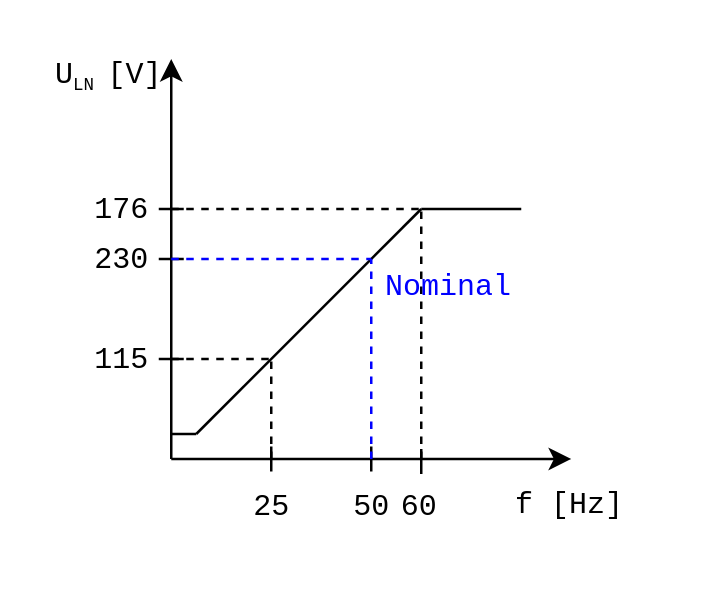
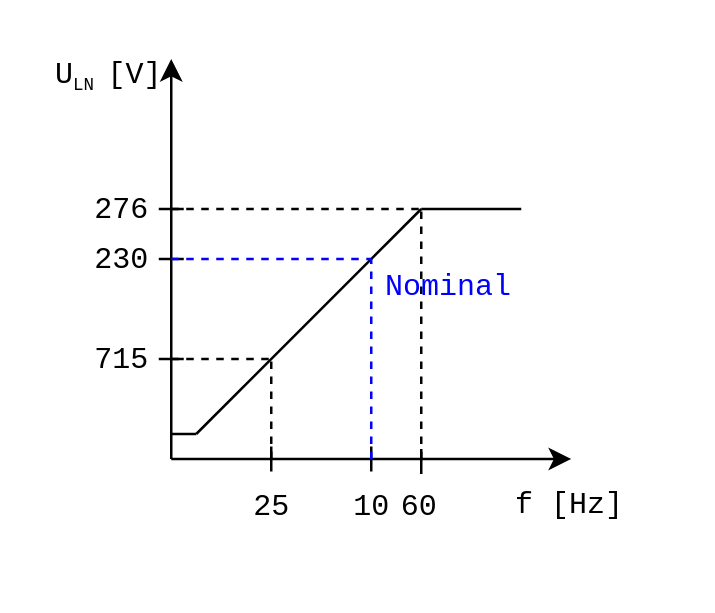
  <mxCell id="0" />
  <mxCell id="1" parent="0" />
  <mxCell id="2" value="" style="endArrow=classic;html=1;fontFamily=Courier New;fontSize=20;" parent="1" edge="1"><mxGeometry width="50" height="50" relative="1" as="geometry"><mxPoint x="68" y="183" as="sourcePoint" /><mxPoint x="228" y="183" as="targetPoint" /></mxGeometry></mxCell>
  <mxCell id="3" value="" style="endArrow=classic;html=1;fontFamily=Courier New;fontSize=20;" parent="1" edge="1"><mxGeometry width="50" height="50" relative="1" as="geometry"><mxPoint x="68" y="183" as="sourcePoint" /><mxPoint x="68" y="23" as="targetPoint" /></mxGeometry></mxCell>
  <mxCell id="4" value="" style="endArrow=none;html=1;fontFamily=Courier New;fontSize=20;" parent="1" edge="1"><mxGeometry width="50" height="50" relative="1" as="geometry"><mxPoint x="108" y="188" as="sourcePoint" /><mxPoint x="108" y="178" as="targetPoint" /></mxGeometry></mxCell>
  <mxCell id="5" value="" style="endArrow=none;html=1;fontFamily=Courier New;fontSize=20;" parent="1" edge="1"><mxGeometry width="50" height="50" relative="1" as="geometry"><mxPoint x="148" y="188" as="sourcePoint" /><mxPoint x="148" y="178" as="targetPoint" /></mxGeometry></mxCell>
  <mxCell id="6" value="" style="endArrow=none;html=1;fontFamily=Courier New;fontSize=20;" parent="1" edge="1"><mxGeometry width="50" height="50" relative="1" as="geometry"><mxPoint x="168" y="189" as="sourcePoint" /><mxPoint x="168" y="179" as="targetPoint" /></mxGeometry></mxCell>
  <mxCell id="7" value="25" style="text;html=1;resizable=0;points=[];autosize=1;align=center;verticalAlign=top;spacingTop=-4;fontSize=12;fontFamily=Courier New;" parent="1" vertex="1"><mxGeometry x="88" y="193" width="40" height="30" as="geometry" /></mxCell>
- <mxCell id="8" value="50" style="text;html=1;resizable=0;points=[];autosize=1;align=center;verticalAlign=top;spacingTop=-4;fontSize=12;fontFamily=Courier New;" parent="1" vertex="1"><mxGeometry x="133" y="193" width="30" height="20" as="geometry" /></mxCell>
+ <mxCell id="8" value="10" style="text;html=1;resizable=0;points=[];autosize=1;align=center;verticalAlign=top;spacingTop=-4;fontSize=12;fontFamily=Courier New;" parent="1" vertex="1"><mxGeometry x="133" y="193" width="30" height="20" as="geometry" /></mxCell>
  <mxCell id="9" value="60" style="text;html=1;resizable=0;points=[];autosize=1;align=center;verticalAlign=top;spacingTop=-4;fontSize=12;fontFamily=Courier New;" parent="1" vertex="1"><mxGeometry x="152" y="193" width="30" height="20" as="geometry" /></mxCell>
  <mxCell id="10" value="" style="endArrow=none;html=1;fontFamily=Courier New;fontSize=16;" parent="1" edge="1"><mxGeometry width="50" height="50" relative="1" as="geometry"><mxPoint x="63" y="103" as="sourcePoint" /><mxPoint x="73" y="103" as="targetPoint" /></mxGeometry></mxCell>
  <mxCell id="11" value="" style="endArrow=none;html=1;fontFamily=Courier New;fontSize=16;" parent="1" edge="1"><mxGeometry width="50" height="50" relative="1" as="geometry"><mxPoint x="63" y="143" as="sourcePoint" /><mxPoint x="73" y="143" as="targetPoint" /></mxGeometry></mxCell>
  <mxCell id="12" value="" style="endArrow=none;html=1;fontFamily=Courier New;fontSize=16;" parent="1" edge="1"><mxGeometry width="50" height="50" relative="1" as="geometry"><mxPoint x="63" y="83" as="sourcePoint" /><mxPoint x="73" y="83" as="targetPoint" /></mxGeometry></mxCell>
  <mxCell id="13" value="" style="endArrow=none;html=1;fontFamily=Courier New;fontSize=16;" parent="1" edge="1"><mxGeometry width="50" height="50" relative="1" as="geometry"><mxPoint x="78" y="173" as="sourcePoint" /><mxPoint x="168" y="83" as="targetPoint" /></mxGeometry></mxCell>
  <mxCell id="14" value="" style="endArrow=none;dashed=1;html=1;fontFamily=Courier New;fontSize=16;fillColor=#f8cecc;strokeColor=#0000FF;" parent="1" edge="1"><mxGeometry width="50" height="50" relative="1" as="geometry"><mxPoint x="148" y="183" as="sourcePoint" /><mxPoint x="148" y="103" as="targetPoint" /></mxGeometry></mxCell>
  <mxCell id="15" value="" style="endArrow=none;dashed=1;html=1;fontFamily=Courier New;fontSize=16;fillColor=#f8cecc;strokeColor=#0000FF;" parent="1" edge="1"><mxGeometry width="50" height="50" relative="1" as="geometry"><mxPoint x="68" y="103" as="sourcePoint" /><mxPoint x="148" y="103" as="targetPoint" /></mxGeometry></mxCell>
  <mxCell id="16" value="230" style="text;html=1;resizable=0;points=[];autosize=1;align=center;verticalAlign=bottom;spacingTop=-4;fontSize=12;fontFamily=Courier New;" parent="1" vertex="1"><mxGeometry x="28" y="93" width="40" height="20" as="geometry" /></mxCell>
- <mxCell id="17" value="115" style="text;html=1;resizable=0;points=[];autosize=1;align=center;verticalAlign=bottom;spacingTop=-4;fontSize=12;fontFamily=Courier New;" parent="1" vertex="1"><mxGeometry x="28" y="133" width="40" height="20" as="geometry" /></mxCell>
+ <mxCell id="17" value="715" style="text;html=1;resizable=0;points=[];autosize=1;align=center;verticalAlign=bottom;spacingTop=-4;fontSize=12;fontFamily=Courier New;" parent="1" vertex="1"><mxGeometry x="28" y="133" width="40" height="20" as="geometry" /></mxCell>
  <mxCell id="18" value="" style="endArrow=none;dashed=1;html=1;fontFamily=Courier New;fontSize=16;" parent="1" edge="1"><mxGeometry width="50" height="50" relative="1" as="geometry"><mxPoint x="68" y="143" as="sourcePoint" /><mxPoint x="108" y="143" as="targetPoint" /></mxGeometry></mxCell>
  <mxCell id="19" value="" style="endArrow=none;dashed=1;html=1;fontFamily=Courier New;fontSize=16;" parent="1" edge="1"><mxGeometry width="50" height="50" relative="1" as="geometry"><mxPoint x="168" y="183" as="sourcePoint" /><mxPoint x="168" y="83" as="targetPoint" /></mxGeometry></mxCell>
  <mxCell id="20" value="" style="endArrow=none;dashed=1;html=1;fontFamily=Courier New;fontSize=16;" parent="1" edge="1"><mxGeometry width="50" height="50" relative="1" as="geometry"><mxPoint x="68" y="83" as="sourcePoint" /><mxPoint x="168" y="83" as="targetPoint" /></mxGeometry></mxCell>
- <mxCell id="21" value="176" style="text;html=1;resizable=0;points=[];autosize=1;align=center;verticalAlign=bottom;spacingTop=-4;fontSize=12;fontFamily=Courier New;" parent="1" vertex="1"><mxGeometry x="28" y="73" width="40" height="20" as="geometry" /></mxCell>
+ <mxCell id="21" value="276" style="text;html=1;resizable=0;points=[];autosize=1;align=center;verticalAlign=bottom;spacingTop=-4;fontSize=12;fontFamily=Courier New;" parent="1" vertex="1"><mxGeometry x="28" y="73" width="40" height="20" as="geometry" /></mxCell>
  <mxCell id="22" value="" style="endArrow=none;dashed=1;html=1;fontFamily=Courier New;fontSize=16;" parent="1" edge="1"><mxGeometry width="50" height="50" relative="1" as="geometry"><mxPoint x="108" y="183" as="sourcePoint" /><mxPoint x="108" y="143" as="targetPoint" /></mxGeometry></mxCell>
  <mxCell id="23" value="f [Hz]" style="text;html=1;resizable=0;points=[];autosize=1;align=left;verticalAlign=top;spacingTop=-4;fontSize=12;fontFamily=Courier New;" parent="1" vertex="1"><mxGeometry x="204" y="192" width="60" height="20" as="geometry" /></mxCell>
  <mxCell id="24" value="U&lt;sub style=&quot;font-size: 9px&quot;&gt;&lt;font style=&quot;font-size: 7px&quot;&gt;LN&lt;/font&gt; &lt;/sub&gt;[V]&lt;sub&gt;&lt;br&gt;&lt;/sub&gt;" style="text;html=1;resizable=0;points=[];autosize=1;align=left;verticalAlign=top;spacingTop=-4;fontSize=12;fontFamily=Courier New;" parent="1" vertex="1"><mxGeometry x="20" y="20" width="60" height="20" as="geometry" /></mxCell>
  <mxCell id="25" value="" style="endArrow=oval;html=1;fontFamily=Courier New;fontSize=12;endFill=1;endSize=3;fillColor=#f8cecc;strokeColor=#0000FF;" parent="1" edge="1"><mxGeometry width="50" height="50" relative="1" as="geometry"><mxPoint x="148" y="102.553" as="sourcePoint" /><mxPoint x="148" y="102.553" as="targetPoint" /></mxGeometry></mxCell>
  <mxCell id="26" value="&lt;font color=&quot;#0000FF&quot;&gt;Nominal&lt;/font&gt;" style="text;html=1;resizable=0;points=[];autosize=1;align=left;verticalAlign=top;spacingTop=-4;fontSize=12;fontFamily=Courier New;" parent="1" vertex="1"><mxGeometry x="152" y="105" width="60" height="20" as="geometry" /></mxCell>
  <mxCell id="27" value="" style="endArrow=none;html=1;fontFamily=Courier New;fontSize=12;" parent="1" edge="1"><mxGeometry width="50" height="50" relative="1" as="geometry"><mxPoint x="168" y="83" as="sourcePoint" /><mxPoint x="208" y="83" as="targetPoint" /></mxGeometry></mxCell>
  <mxCell id="28" value="" style="endArrow=none;html=1;fontFamily=Courier New;fontSize=12;" parent="1" edge="1"><mxGeometry width="50" height="50" relative="1" as="geometry"><mxPoint x="68" y="173" as="sourcePoint" /><mxPoint x="78" y="173" as="targetPoint" /></mxGeometry></mxCell>
